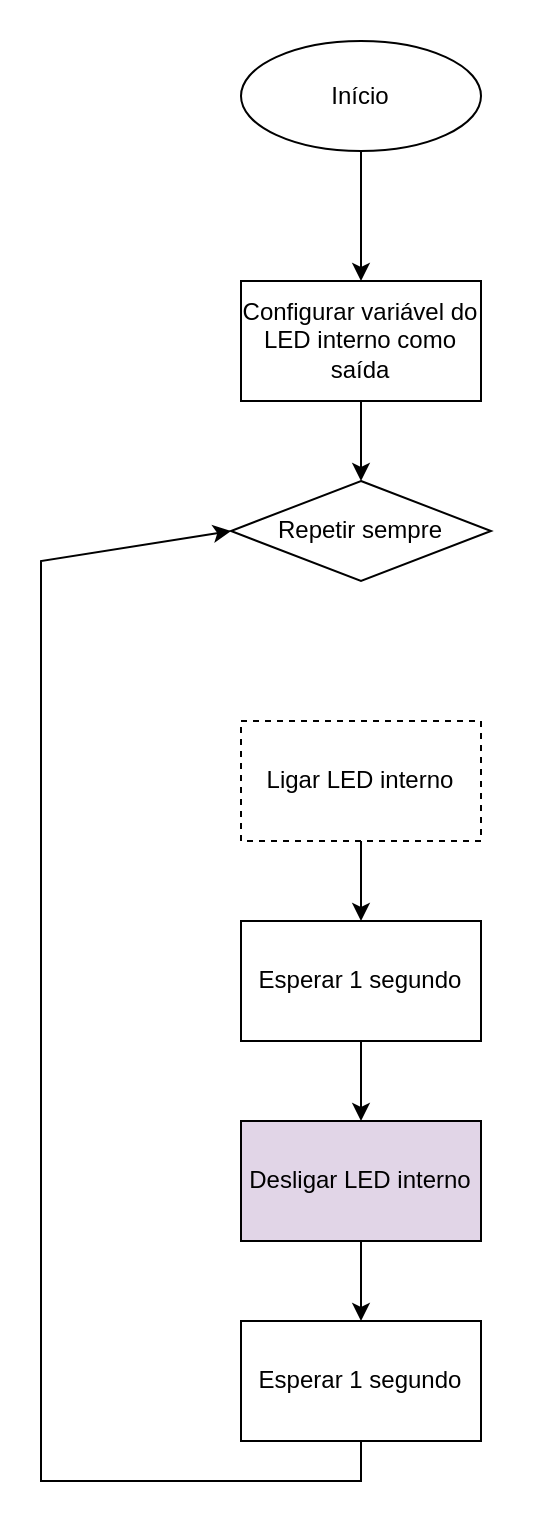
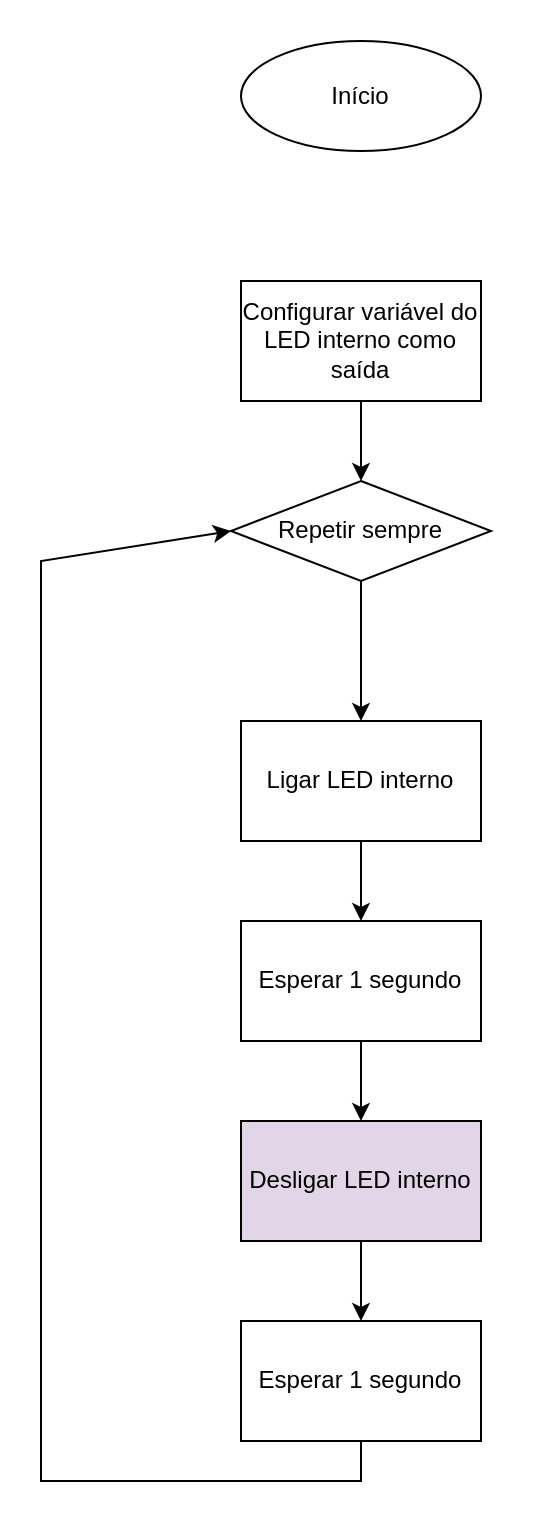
  <mxCell id="0" />
  <mxCell id="1" parent="0" />
- <mxCell id="2" style="edgeStyle=orthogonalEdgeStyle;rounded=0;orthogonalLoop=1;jettySize=auto;html=1;entryX=0.5;entryY=0;entryDx=0;entryDy=0;" parent="1" source="3" target="5" edge="1"><mxGeometry relative="1" as="geometry" /></mxCell>
  <mxCell id="3" value="Início" style="ellipse;whiteSpace=wrap;html=1;" parent="1" vertex="1"><mxGeometry x="120" y="20" width="120" height="55" as="geometry" /></mxCell>
  <mxCell id="4" style="edgeStyle=orthogonalEdgeStyle;rounded=0;orthogonalLoop=1;jettySize=auto;html=1;entryX=0.5;entryY=0;entryDx=0;entryDy=0;" parent="1" source="5" target="7" edge="1"><mxGeometry relative="1" as="geometry" /></mxCell>
  <mxCell id="5" value="Configurar variável do LED interno como saída" style="rounded=0;whiteSpace=wrap;html=1;" parent="1" vertex="1"><mxGeometry x="120" y="140" width="120" height="60" as="geometry" /></mxCell>
+ <mxCell id="6" style="edgeStyle=orthogonalEdgeStyle;rounded=0;orthogonalLoop=1;jettySize=auto;html=1;entryX=0.5;entryY=0;entryDx=0;entryDy=0;" parent="1" source="7" target="9" edge="1"><mxGeometry relative="1" as="geometry" /></mxCell>
  <mxCell id="7" value="Repetir sempre" style="rhombus;whiteSpace=wrap;html=1;" parent="1" vertex="1"><mxGeometry x="115" y="240" width="130" height="50" as="geometry" /></mxCell>
  <mxCell id="8" style="edgeStyle=orthogonalEdgeStyle;rounded=0;orthogonalLoop=1;jettySize=auto;html=1;entryX=0.5;entryY=0;entryDx=0;entryDy=0;" parent="1" source="9" target="11" edge="1"><mxGeometry relative="1" as="geometry" /></mxCell>
- <mxCell id="9" value="Ligar LED interno" style="rounded=0;whiteSpace=wrap;html=1;dashed=1;" parent="1" vertex="1"><mxGeometry x="120" y="360" width="120" height="60" as="geometry" /></mxCell>
+ <mxCell id="9" value="Ligar LED interno" style="rounded=0;whiteSpace=wrap;html=1;" parent="1" vertex="1"><mxGeometry x="120" y="360" width="120" height="60" as="geometry" /></mxCell>
  <mxCell id="10" style="edgeStyle=orthogonalEdgeStyle;rounded=0;orthogonalLoop=1;jettySize=auto;html=1;entryX=0.5;entryY=0;entryDx=0;entryDy=0;" parent="1" source="11" target="13" edge="1"><mxGeometry relative="1" as="geometry" /></mxCell>
  <mxCell id="11" value="Esperar 1 segundo" style="rounded=0;whiteSpace=wrap;html=1;" parent="1" vertex="1"><mxGeometry x="120" y="460" width="120" height="60" as="geometry" /></mxCell>
  <mxCell id="12" style="edgeStyle=orthogonalEdgeStyle;rounded=0;orthogonalLoop=1;jettySize=auto;html=1;entryX=0.5;entryY=0;entryDx=0;entryDy=0;" parent="1" source="13" target="14" edge="1"><mxGeometry relative="1" as="geometry" /></mxCell>
  <mxCell id="13" value="Desligar LED interno" style="rounded=0;whiteSpace=wrap;html=1;fillColor=#e1d5e7;" parent="1" vertex="1"><mxGeometry x="120" y="560" width="120" height="60" as="geometry" /></mxCell>
  <mxCell id="14" value="Esperar 1 segundo" style="rounded=0;whiteSpace=wrap;html=1;" parent="1" vertex="1"><mxGeometry x="120" y="660" width="120" height="60" as="geometry" /></mxCell>
  <mxCell id="15" value="" style="endArrow=classic;html=1;rounded=0;entryX=0;entryY=0.5;entryDx=0;entryDy=0;exitX=0.5;exitY=1;exitDx=0;exitDy=0;" parent="1" target="7" edge="1" source="14"><mxGeometry width="50" height="50" relative="1" as="geometry"><mxPoint x="180" y="730" as="sourcePoint" /><mxPoint x="60" y="280" as="targetPoint" /><Array as="points"><mxPoint x="180" y="740" /><mxPoint x="20" y="740" /><mxPoint x="20" y="520" /><mxPoint x="20" y="280" /></Array></mxGeometry></mxCell>
